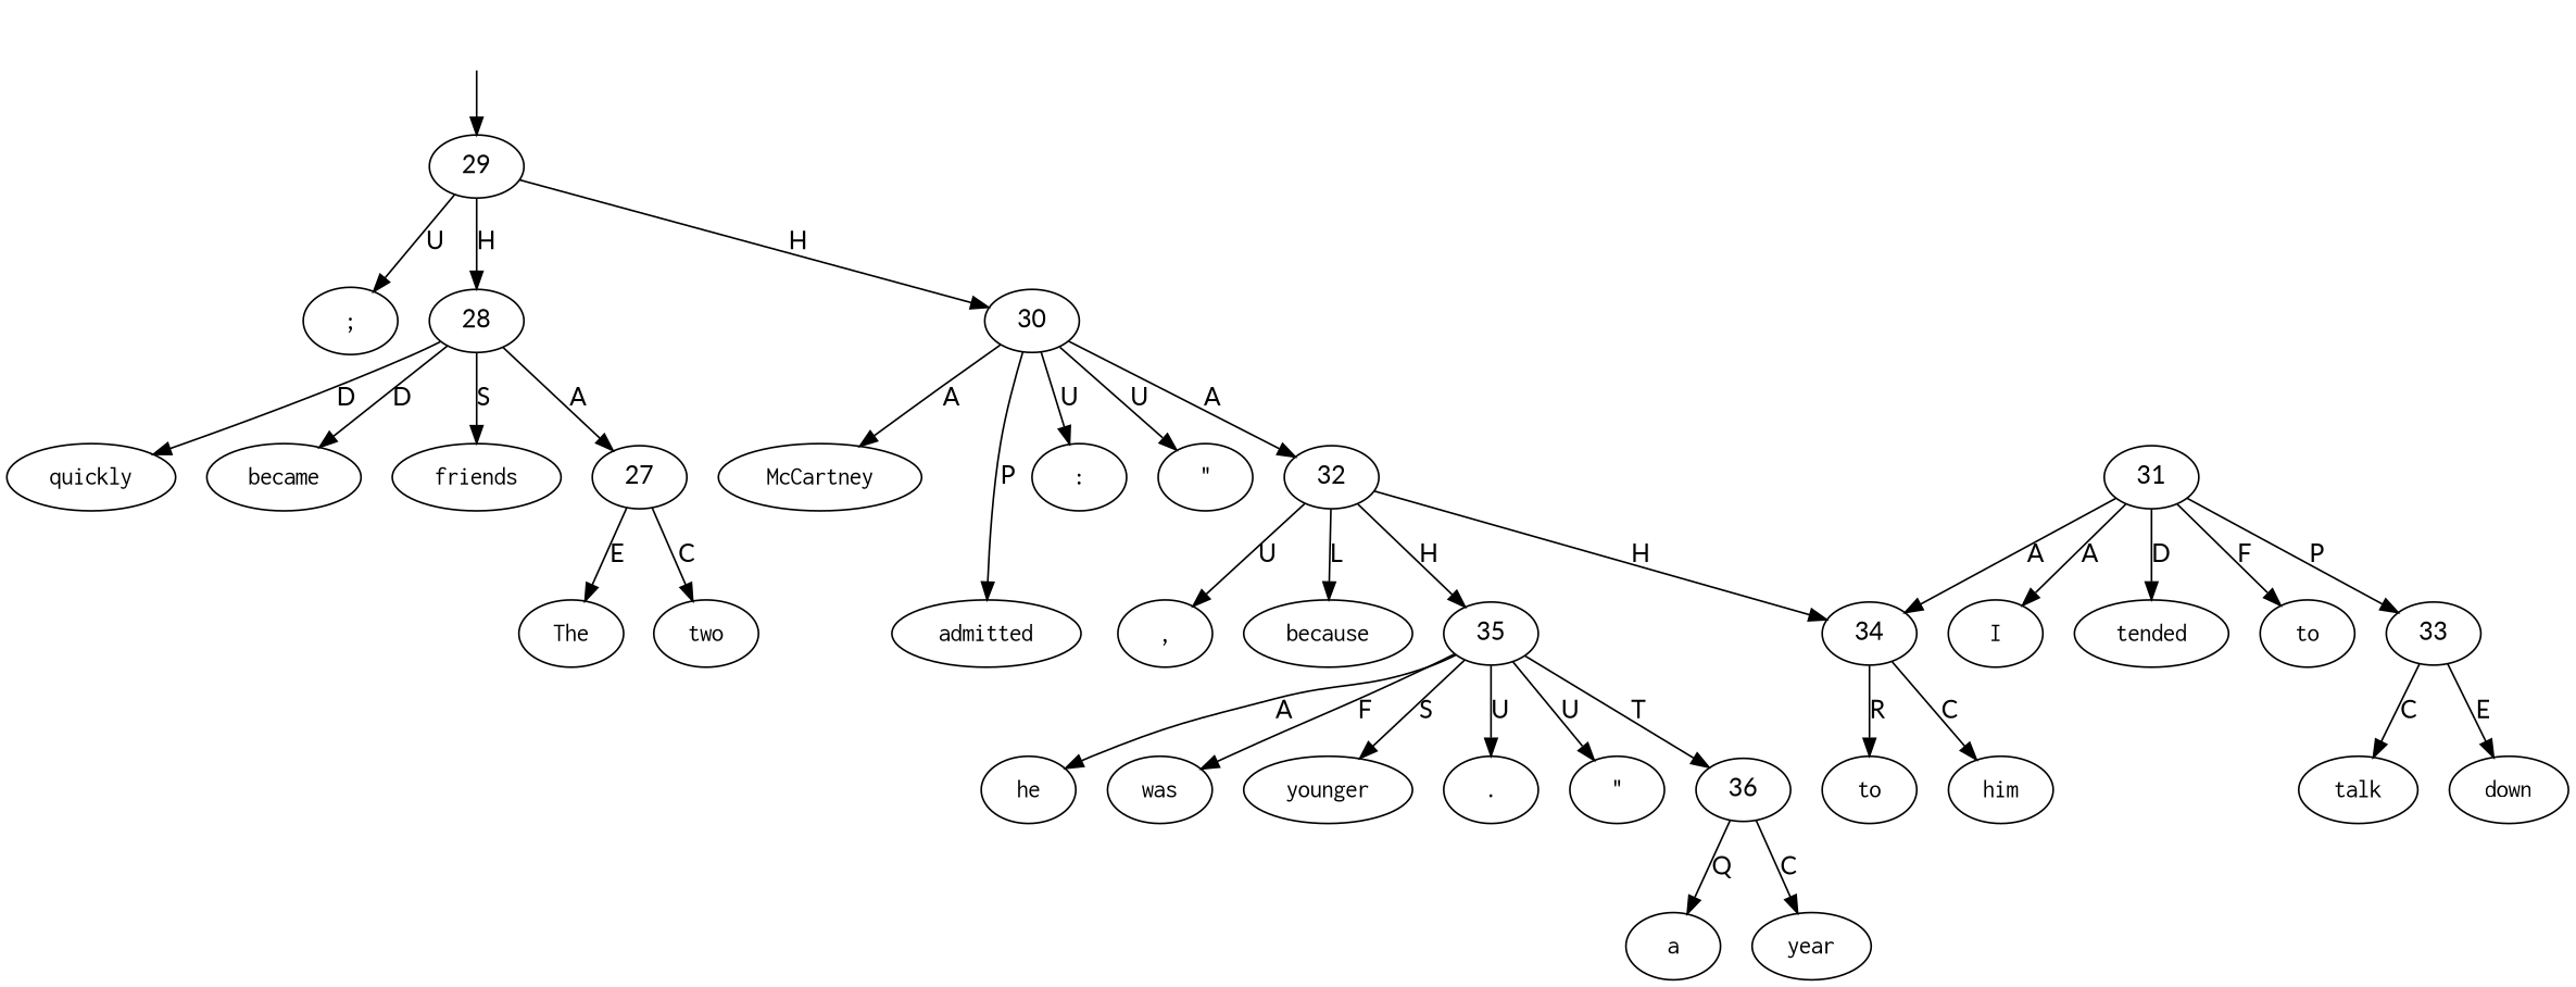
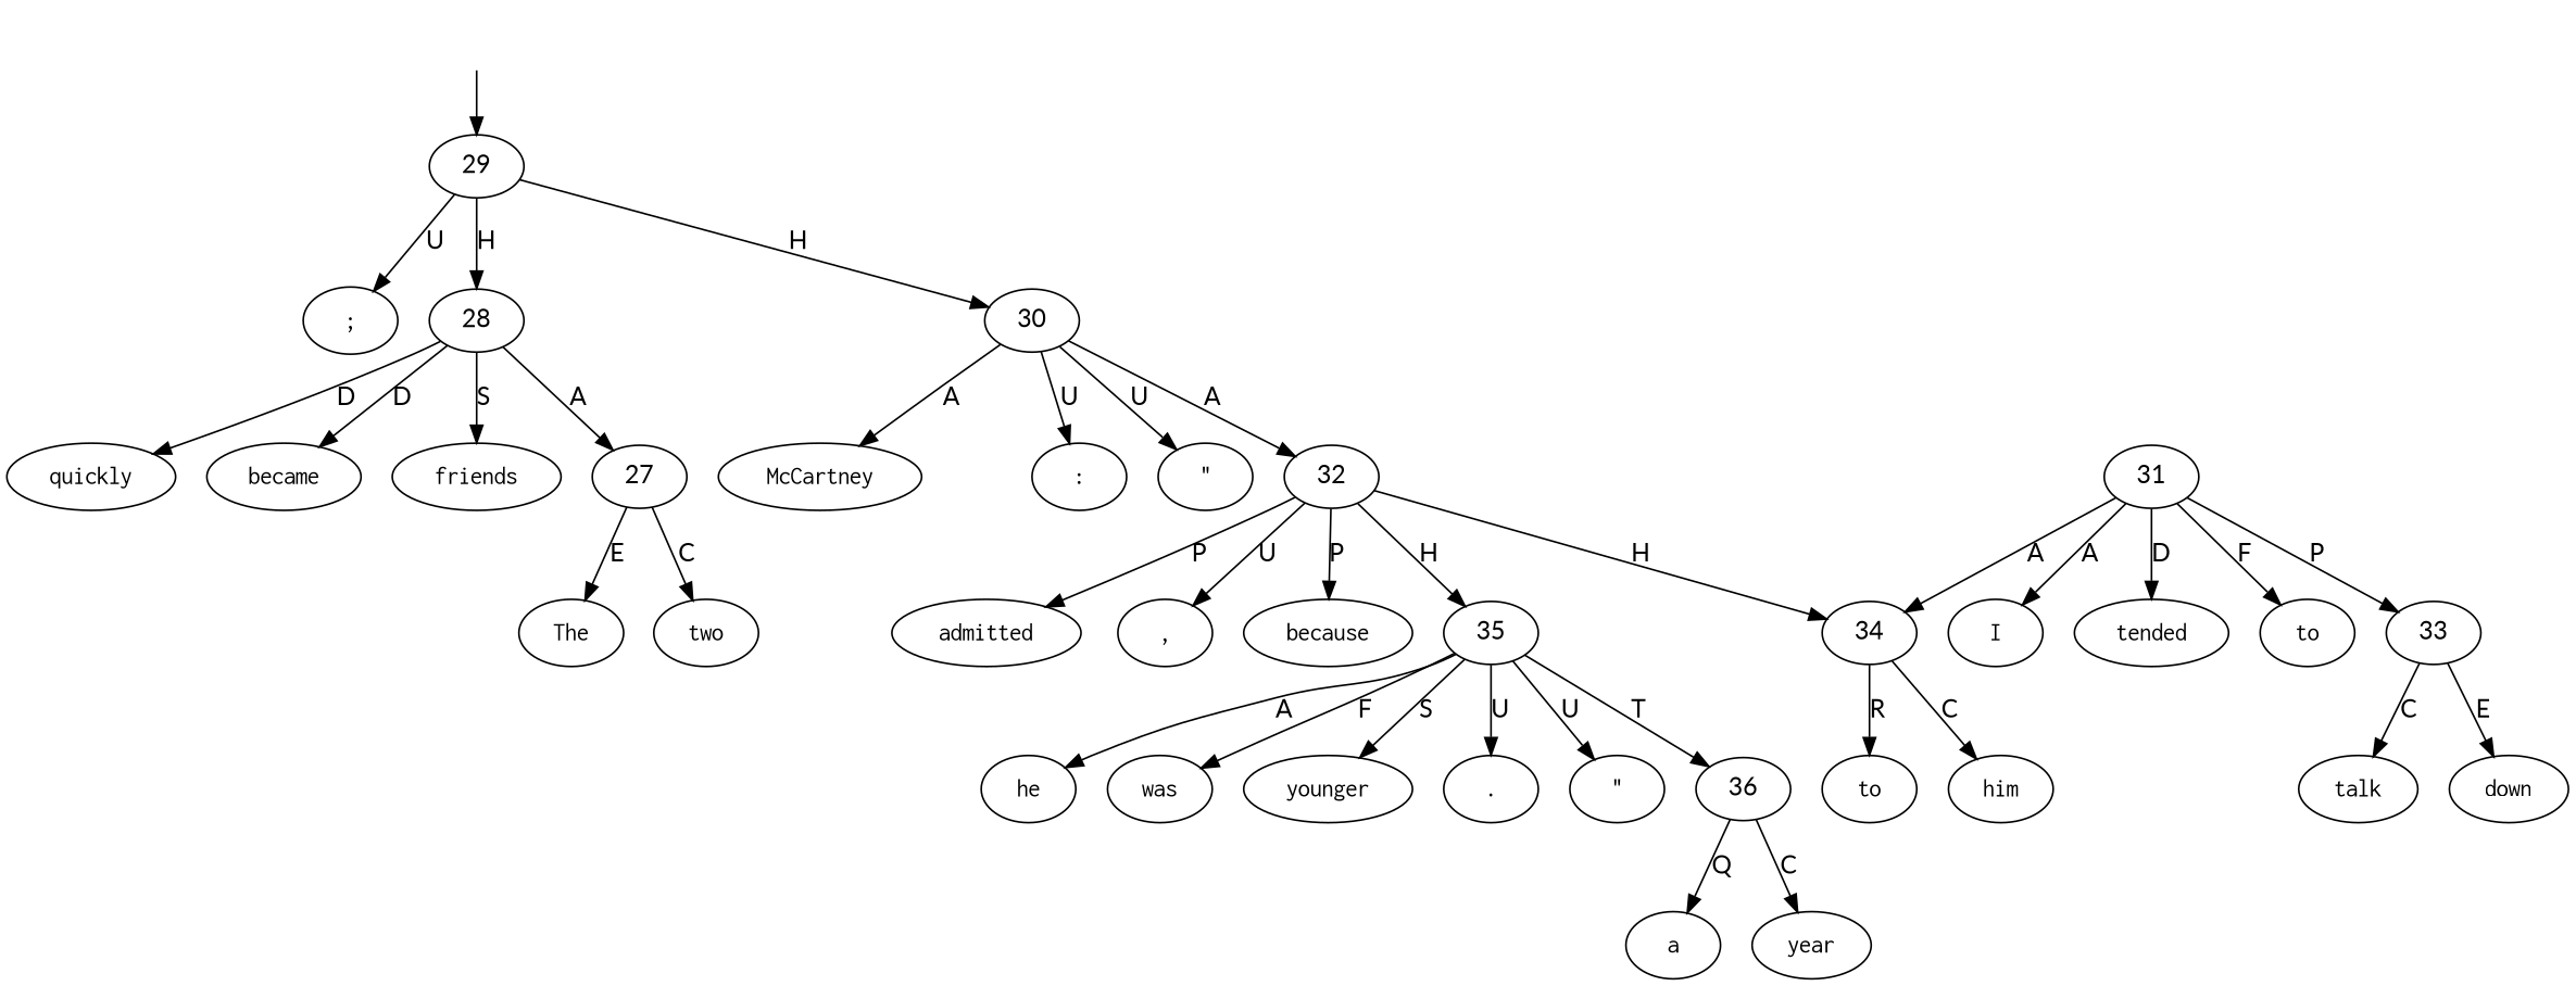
  digraph {
    fontname=Lato
    node [fontname=Lato shape=oval]
    edge [fontname=Lato]
    top [style=invis shape=""]
    29 [shape=""]
    n3 [label=<<table align="center" border="0" cellspacing="0"><tr><td colspan="2"><font face="Courier">;</font></td></tr></table>>]
    28 [shape=""]
    30 [shape=""]
    n6 [label=<<table align="center" border="0" cellspacing="0"><tr><td colspan="2"><font face="Courier">quickly</font></td></tr></table>>]
    n7 [label=<<table align="center" border="0" cellspacing="0"><tr><td colspan="2"><font face="Courier">became</font></td></tr></table>>]
    n8 [label=<<table align="center" border="0" cellspacing="0"><tr><td colspan="2"><font face="Courier">friends</font></td></tr></table>>]
    27 [shape=""]
    n10 [label=<<table align="center" border="0" cellspacing="0"><tr><td colspan="2"><font face="Courier">McCartney</font></td></tr></table>>]
    n11 [label=<<table align="center" border="0" cellspacing="0"><tr><td colspan="2"><font face="Courier">admitted</font></td></tr></table>>]
    n12 [label=<<table align="center" border="0" cellspacing="0"><tr><td colspan="2"><font face="Courier">:</font></td></tr></table>>]
    n13 [label=<<table align="center" border="0" cellspacing="0"><tr><td colspan="2"><font face="Courier">&quot;</font></td></tr></table>>]
    32 [shape=""]
    n15 [label=<<table align="center" border="0" cellspacing="0"><tr><td colspan="2"><font face="Courier">The</font></td></tr></table>>]
    n16 [label=<<table align="center" border="0" cellspacing="0"><tr><td colspan="2"><font face="Courier">two</font></td></tr></table>>]
    n17 [label=<<table align="center" border="0" cellspacing="0"><tr><td colspan="2"><font face="Courier">I</font></td></tr></table>>]
    n18 [label=<<table align="center" border="0" cellspacing="0"><tr><td colspan="2"><font face="Courier">tended</font></td></tr></table>>]
    n19 [label=<<table align="center" border="0" cellspacing="0"><tr><td colspan="2"><font face="Courier">to</font></td></tr></table>>]
    n20 [label=<<table align="center" border="0" cellspacing="0"><tr><td colspan="2"><font face="Courier">talk</font></td></tr></table>>]
    n21 [label=<<table align="center" border="0" cellspacing="0"><tr><td colspan="2"><font face="Courier">down</font></td></tr></table>>]
    n22 [label=<<table align="center" border="0" cellspacing="0"><tr><td colspan="2"><font face="Courier">to</font></td></tr></table>>]
    n23 [label=<<table align="center" border="0" cellspacing="0"><tr><td colspan="2"><font face="Courier">him</font></td></tr></table>>]
    n24 [label=<<table align="center" border="0" cellspacing="0"><tr><td colspan="2"><font face="Courier">,</font></td></tr></table>>]
    n25 [label=<<table align="center" border="0" cellspacing="0"><tr><td colspan="2"><font face="Courier">because</font></td></tr></table>>]
    n26 [label=<<table align="center" border="0" cellspacing="0"><tr><td colspan="2"><font face="Courier">he</font></td></tr></table>>]
    n27 [label=<<table align="center" border="0" cellspacing="0"><tr><td colspan="2"><font face="Courier">was</font></td></tr></table>>]
    n28 [label=<<table align="center" border="0" cellspacing="0"><tr><td colspan="2"><font face="Courier">a</font></td></tr></table>>]
    n29 [label=<<table align="center" border="0" cellspacing="0"><tr><td colspan="2"><font face="Courier">year</font></td></tr></table>>]
    n30 [label=<<table align="center" border="0" cellspacing="0"><tr><td colspan="2"><font face="Courier">younger</font></td></tr></table>>]
    n31 [label=<<table align="center" border="0" cellspacing="0"><tr><td colspan="2"><font face="Courier">.</font></td></tr></table>>]
    n32 [label=<<table align="center" border="0" cellspacing="0"><tr><td colspan="2"><font face="Courier">&quot;</font></td></tr></table>>]
    35 [shape=""]
    34 [shape=""]
    31 [shape=""]
    33 [shape=""]
    36 [shape=""]
    top -> 29
    29 -> n3 [label=U]
    29 -> 28 [label=H]
    29 -> 30 [label=H]
    28 -> n6 [label=D]
    28 -> n7 [label=D]
    28 -> n8 [label=S]
    28 -> 27 [label=A]
    30 -> n10 [label=A]
-   30 -> n11 [label=P]
+   32 -> n11 [label=P]
    30 -> n12 [label=U]
    30 -> n13 [label=U]
    30 -> 32 [label=A]
    27 -> n15 [label=E]
    27 -> n16 [label=C]
    32 -> n24 [label=U]
-   32 -> n25 [label=L]
+   32 -> n25 [label=P]
    32 -> 35 [label=H]
    32 -> 34 [label=H]
    35 -> n26 [label=A]
    35 -> n27 [label=F]
    35 -> n30 [label=S]
    35 -> n31 [label=U]
    35 -> n32 [label=U]
    35 -> 36 [label=T]
    34 -> n22 [label=R]
    34 -> n23 [label=C]
    31 -> n17 [label=A]
    31 -> n18 [label=D]
    31 -> n19 [label=F]
    31 -> 34 [label=A]
    31 -> 33 [label=P]
    33 -> n20 [label=C]
    33 -> n21 [label=E]
    36 -> n28 [label=Q]
    36 -> n29 [label=C]
  }
